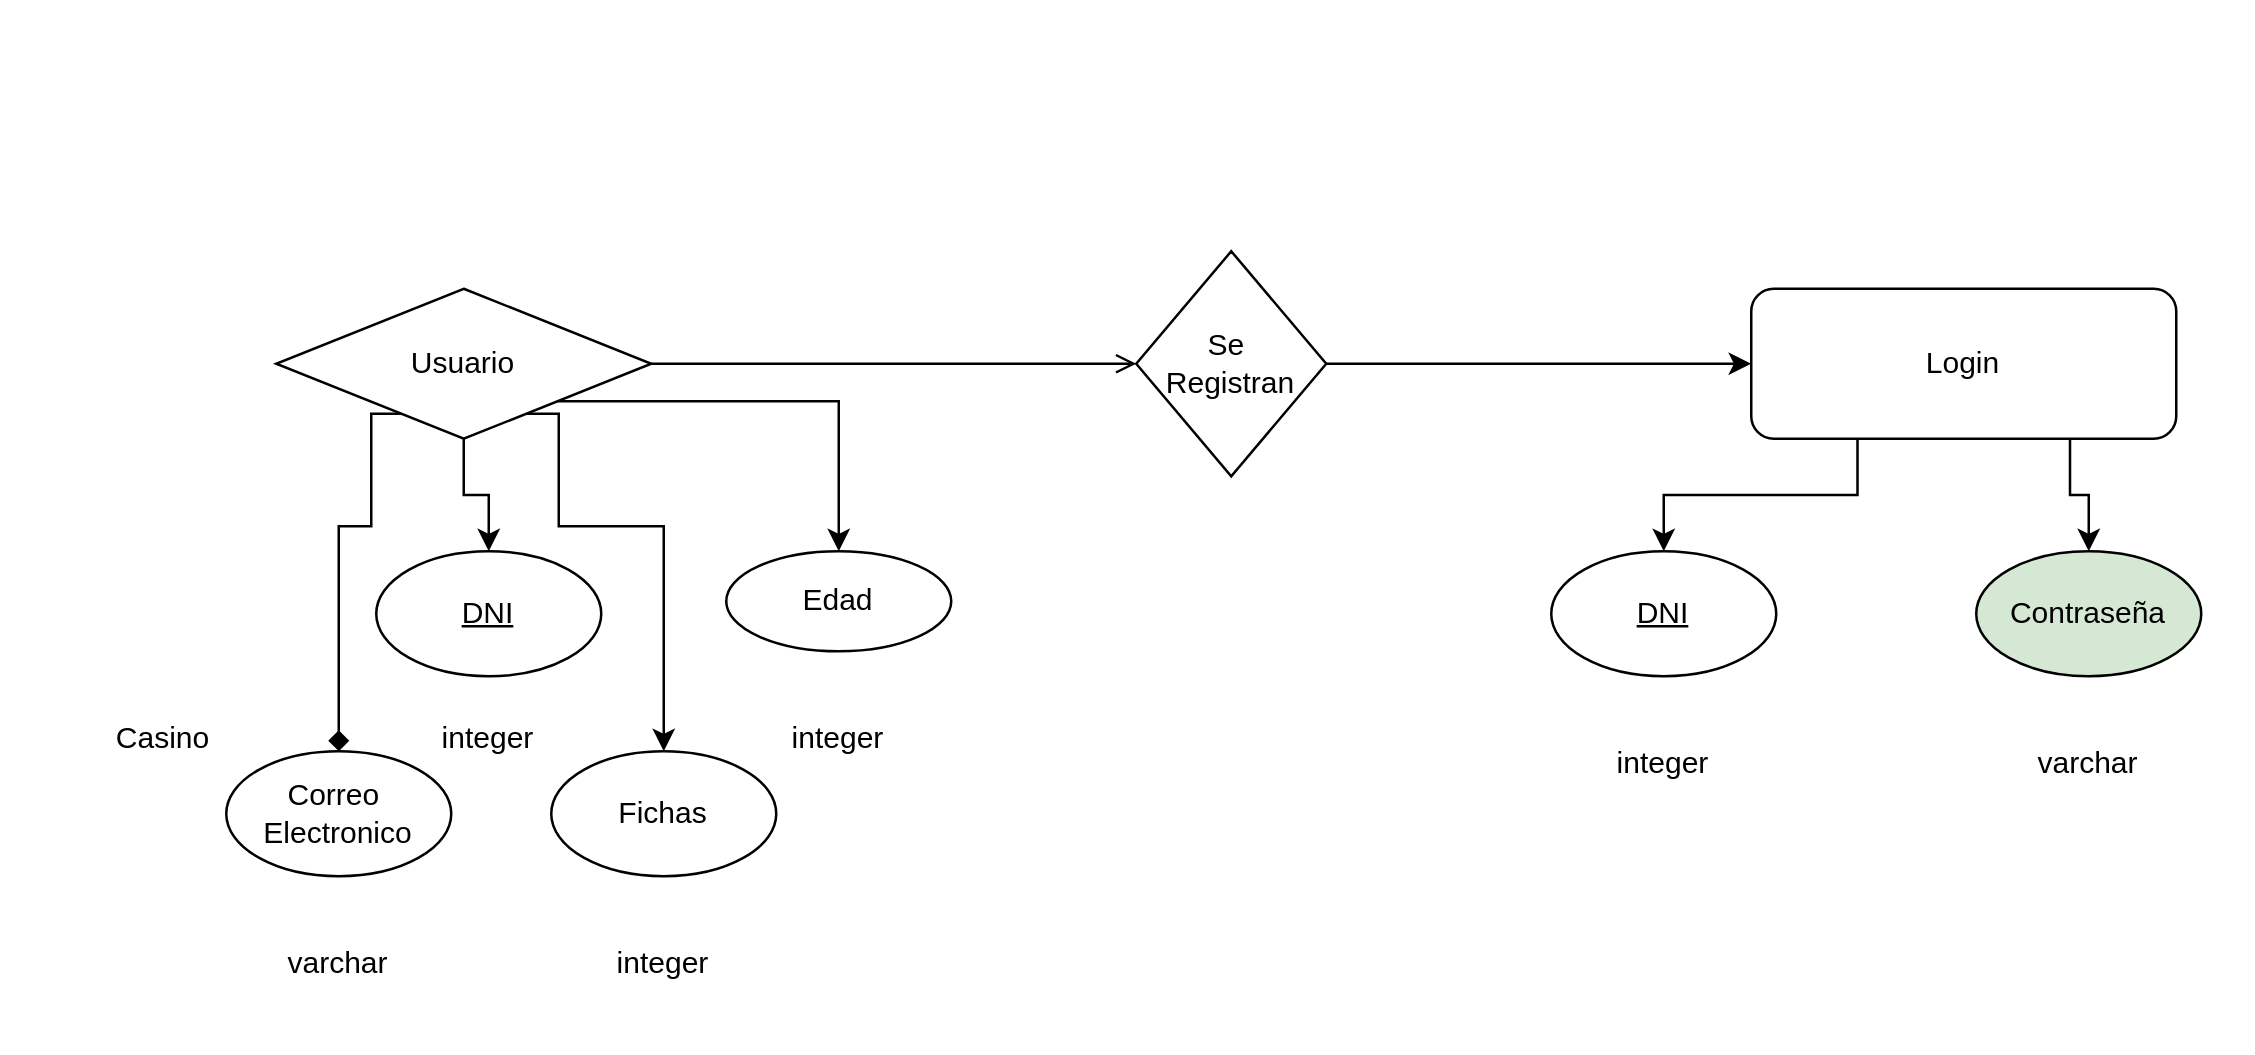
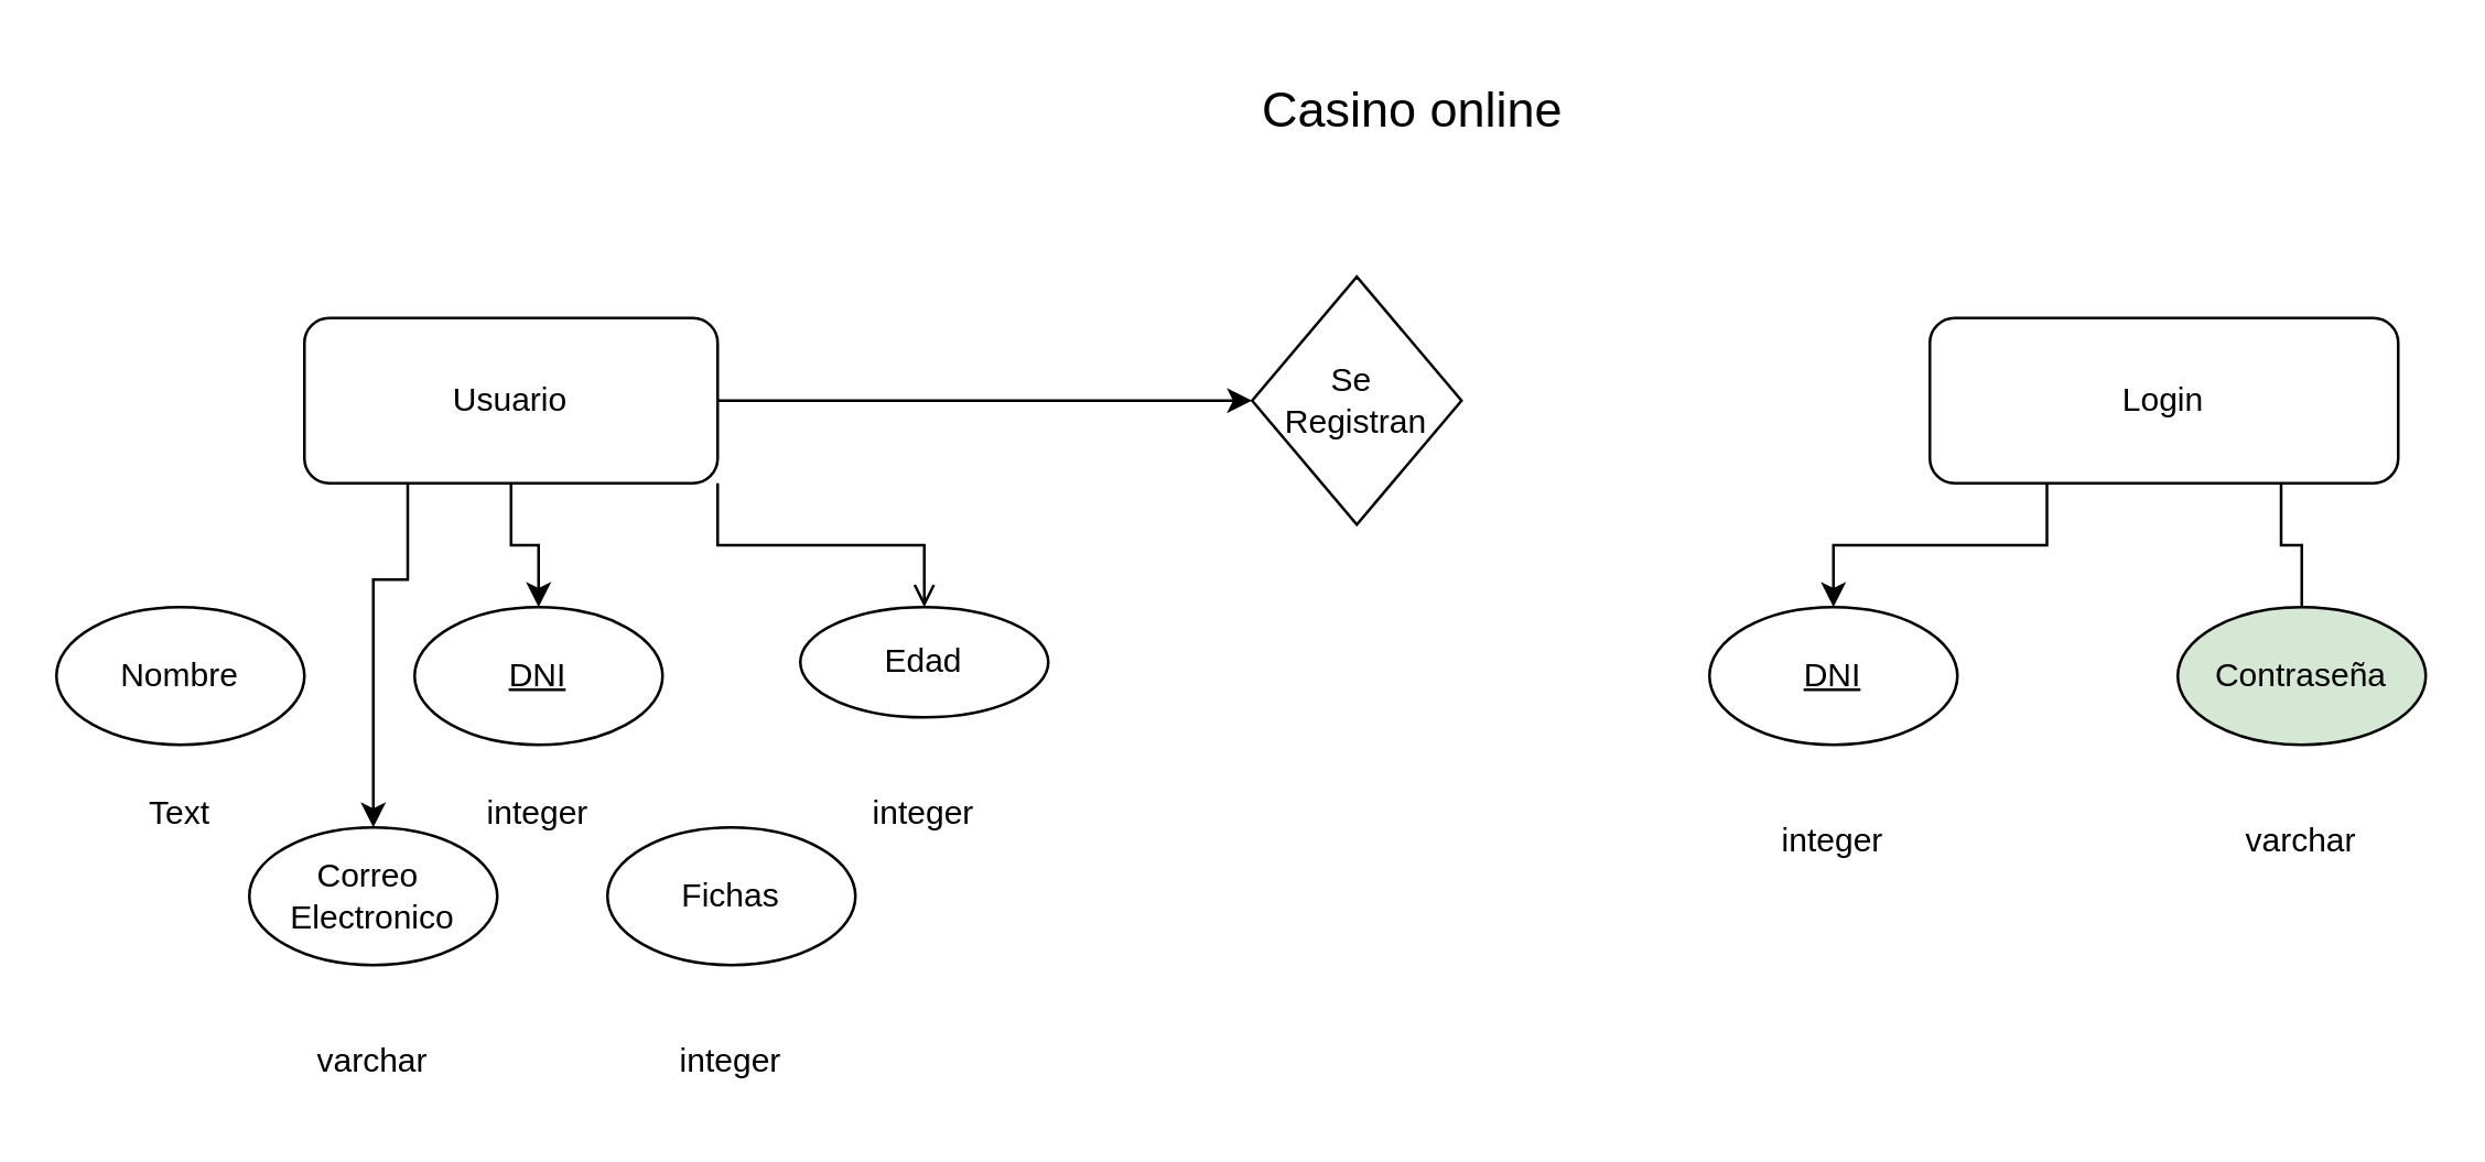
  <mxCell id="0" />
  <mxCell id="1" parent="0" />
+ <mxCell id="2" value="&lt;font style=&quot;font-size: 18px;&quot;&gt;Casino online&amp;nbsp;&lt;/font&gt;" style="text;html=1;align=center;verticalAlign=middle;whiteSpace=wrap;rounded=0;" parent="1" vertex="1"><mxGeometry x="420" y="20" width="190" height="40" as="geometry" /></mxCell>
  <mxCell id="3" style="edgeStyle=orthogonalEdgeStyle;rounded=0;orthogonalLoop=1;jettySize=auto;html=1;exitX=0.5;exitY=1;exitDx=0;exitDy=0;" edge="1" parent="1" source="8" target="15"><mxGeometry relative="1" as="geometry" /></mxCell>
- <mxCell id="4" style="edgeStyle=orthogonalEdgeStyle;rounded=0;orthogonalLoop=1;jettySize=auto;html=1;exitX=1;exitY=1;exitDx=0;exitDy=0;entryX=0.5;entryY=0;entryDx=0;entryDy=0;" edge="1" parent="1" source="8" target="16"><mxGeometry relative="1" as="geometry" /></mxCell>
- <mxCell id="5" style="edgeStyle=orthogonalEdgeStyle;rounded=0;orthogonalLoop=1;jettySize=auto;html=1;exitX=0.25;exitY=1;exitDx=0;exitDy=0;entryX=0.5;entryY=0;entryDx=0;entryDy=0;endArrow=diamond;" edge="1" parent="1" source="8" target="17"><mxGeometry relative="1" as="geometry"><Array as="points"><mxPoint x="148" y="210" /><mxPoint x="135" y="210" /></Array></mxGeometry></mxCell>
- <mxCell id="6" style="edgeStyle=orthogonalEdgeStyle;rounded=0;orthogonalLoop=1;jettySize=auto;html=1;exitX=0.75;exitY=1;exitDx=0;exitDy=0;entryX=0.5;entryY=0;entryDx=0;entryDy=0;" edge="1" parent="1" source="8" target="18"><mxGeometry relative="1" as="geometry"><Array as="points"><mxPoint x="223" y="210" /><mxPoint x="265" y="210" /></Array></mxGeometry></mxCell>
- <mxCell id="7" style="edgeStyle=orthogonalEdgeStyle;rounded=0;orthogonalLoop=1;jettySize=auto;html=1;entryX=0;entryY=0.5;entryDx=0;entryDy=0;endArrow=open;" edge="1" parent="1" source="8" target="10"><mxGeometry relative="1" as="geometry" /></mxCell>
- <mxCell id="8" value="&lt;div&gt;Usuario&lt;/div&gt;" style="rhombus;whiteSpace=wrap;html=1;" parent="1" vertex="1"><mxGeometry x="110" y="115" width="150" height="60" as="geometry" /></mxCell>
- <mxCell id="9" style="edgeStyle=orthogonalEdgeStyle;rounded=0;orthogonalLoop=1;jettySize=auto;html=1;entryX=0;entryY=0.5;entryDx=0;entryDy=0;" edge="1" parent="1" source="10" target="13"><mxGeometry relative="1" as="geometry" /></mxCell>
+ <mxCell id="4" style="edgeStyle=orthogonalEdgeStyle;rounded=0;orthogonalLoop=1;jettySize=auto;html=1;exitX=1;exitY=1;exitDx=0;exitDy=0;entryX=0.5;entryY=0;entryDx=0;entryDy=0;endArrow=open;" edge="1" parent="1" source="8" target="16"><mxGeometry relative="1" as="geometry" /></mxCell>
+ <mxCell id="5" style="edgeStyle=orthogonalEdgeStyle;rounded=0;orthogonalLoop=1;jettySize=auto;html=1;exitX=0.25;exitY=1;exitDx=0;exitDy=0;entryX=0.5;entryY=0;entryDx=0;entryDy=0;" edge="1" parent="1" source="8" target="17"><mxGeometry relative="1" as="geometry"><Array as="points"><mxPoint x="148" y="210" /><mxPoint x="135" y="210" /></Array></mxGeometry></mxCell>
+ <mxCell id="7" style="edgeStyle=orthogonalEdgeStyle;rounded=0;orthogonalLoop=1;jettySize=auto;html=1;entryX=0;entryY=0.5;entryDx=0;entryDy=0;" edge="1" parent="1" source="8" target="10"><mxGeometry relative="1" as="geometry" /></mxCell>
+ <mxCell id="8" value="&lt;div&gt;Usuario&lt;/div&gt;" style="rounded=1;whiteSpace=wrap;html=1;" parent="1" vertex="1"><mxGeometry x="110" y="115" width="150" height="60" as="geometry" /></mxCell>
  <mxCell id="10" value="Se&amp;nbsp;&lt;div&gt;Registran&lt;/div&gt;" style="rhombus;whiteSpace=wrap;html=1;" parent="1" vertex="1"><mxGeometry x="454" y="100" width="76" height="90" as="geometry" /></mxCell>
  <mxCell id="11" style="edgeStyle=orthogonalEdgeStyle;rounded=0;orthogonalLoop=1;jettySize=auto;html=1;exitX=0.25;exitY=1;exitDx=0;exitDy=0;entryX=0.5;entryY=0;entryDx=0;entryDy=0;" edge="1" parent="1" source="13" target="19"><mxGeometry relative="1" as="geometry" /></mxCell>
- <mxCell id="12" style="edgeStyle=orthogonalEdgeStyle;rounded=0;orthogonalLoop=1;jettySize=auto;html=1;exitX=0.75;exitY=1;exitDx=0;exitDy=0;entryX=0.5;entryY=0;entryDx=0;entryDy=0;" edge="1" parent="1" source="13" target="20"><mxGeometry relative="1" as="geometry" /></mxCell>
+ <mxCell id="12" style="edgeStyle=orthogonalEdgeStyle;rounded=0;orthogonalLoop=1;jettySize=auto;html=1;exitX=0.75;exitY=1;exitDx=0;exitDy=0;entryX=0.5;entryY=0;entryDx=0;entryDy=0;endArrow=none;" edge="1" parent="1" source="13" target="20"><mxGeometry relative="1" as="geometry" /></mxCell>
  <mxCell id="13" value="Login" style="rounded=1;whiteSpace=wrap;html=1;" parent="1" vertex="1"><mxGeometry x="700" y="115" width="170" height="60" as="geometry" /></mxCell>
+ <mxCell id="14" value="Nombre" style="ellipse;whiteSpace=wrap;html=1;" vertex="1" parent="1"><mxGeometry x="20" y="220" width="90" height="50" as="geometry" /></mxCell>
  <mxCell id="15" value="&lt;u&gt;DNI&lt;/u&gt;" style="ellipse;whiteSpace=wrap;html=1;" vertex="1" parent="1"><mxGeometry x="150" y="220" width="90" height="50" as="geometry" /></mxCell>
  <mxCell id="16" value="Edad" style="ellipse;whiteSpace=wrap;html=1;" vertex="1" parent="1"><mxGeometry x="290" y="220" width="90" height="40" as="geometry" /></mxCell>
  <mxCell id="17" value="Correo&amp;nbsp;&lt;div&gt;Electronico&lt;/div&gt;" style="ellipse;whiteSpace=wrap;html=1;" vertex="1" parent="1"><mxGeometry x="90" y="300" width="90" height="50" as="geometry" /></mxCell>
  <mxCell id="18" value="Fichas" style="ellipse;whiteSpace=wrap;html=1;" vertex="1" parent="1"><mxGeometry x="220" y="300" width="90" height="50" as="geometry" /></mxCell>
  <mxCell id="19" value="&lt;u&gt;DNI&lt;/u&gt;" style="ellipse;whiteSpace=wrap;html=1;" vertex="1" parent="1"><mxGeometry x="620" y="220" width="90" height="50" as="geometry" /></mxCell>
  <mxCell id="20" value="Contraseña" style="ellipse;whiteSpace=wrap;html=1;fillColor=#d5e8d4;" vertex="1" parent="1"><mxGeometry x="790" y="220" width="90" height="50" as="geometry" /></mxCell>
- <mxCell id="21" value="Casino" style="text;html=1;align=center;verticalAlign=middle;whiteSpace=wrap;rounded=0;" vertex="1" parent="1"><mxGeometry x="35" y="280" width="60" height="30" as="geometry" /></mxCell>
+ <mxCell id="21" value="Text" style="text;html=1;align=center;verticalAlign=middle;whiteSpace=wrap;rounded=0;" vertex="1" parent="1"><mxGeometry x="35" y="280" width="60" height="30" as="geometry" /></mxCell>
  <mxCell id="22" value="integer" style="text;html=1;align=center;verticalAlign=middle;whiteSpace=wrap;rounded=0;" vertex="1" parent="1"><mxGeometry x="165" y="280" width="60" height="30" as="geometry" /></mxCell>
  <mxCell id="23" value="integer" style="text;html=1;align=center;verticalAlign=middle;whiteSpace=wrap;rounded=0;" vertex="1" parent="1"><mxGeometry x="305" y="280" width="60" height="30" as="geometry" /></mxCell>
  <mxCell id="24" value="varchar" style="text;html=1;align=center;verticalAlign=middle;whiteSpace=wrap;rounded=0;" vertex="1" parent="1"><mxGeometry x="105" y="370" width="60" height="30" as="geometry" /></mxCell>
  <mxCell id="25" value="integer" style="text;html=1;align=center;verticalAlign=middle;whiteSpace=wrap;rounded=0;" vertex="1" parent="1"><mxGeometry x="235" y="370" width="60" height="30" as="geometry" /></mxCell>
  <mxCell id="26" value="integer" style="text;html=1;align=center;verticalAlign=middle;whiteSpace=wrap;rounded=0;" vertex="1" parent="1"><mxGeometry x="635" y="290" width="60" height="30" as="geometry" /></mxCell>
  <mxCell id="27" value="varchar" style="text;html=1;align=center;verticalAlign=middle;whiteSpace=wrap;rounded=0;" vertex="1" parent="1"><mxGeometry x="805" y="290" width="60" height="30" as="geometry" /></mxCell>
